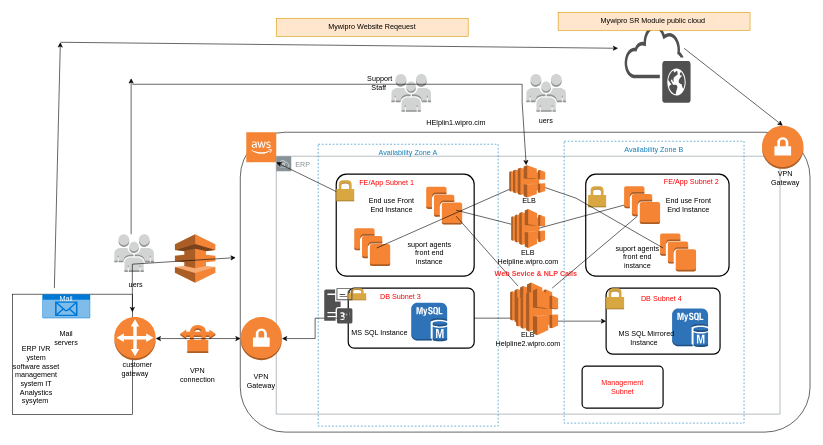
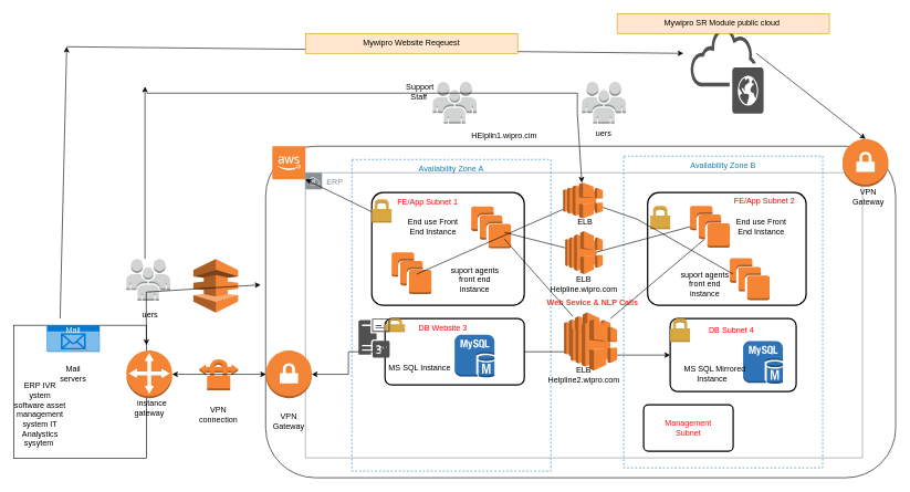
  <mxCell id="0" />
  <mxCell id="1" parent="0" />
  <mxCell id="2" value="" style="whiteSpace=wrap;html=1;aspect=fixed;" vertex="1" parent="1"><mxGeometry x="20" y="490" width="200.5" height="200.5" as="geometry" /></mxCell>
  <mxCell id="3" value="" style="rounded=1;whiteSpace=wrap;html=1;" vertex="1" parent="1"><mxGeometry x="400" y="220" width="950" height="500" as="geometry" /></mxCell>
  <mxCell id="4" value="" style="outlineConnect=0;dashed=0;verticalLabelPosition=bottom;verticalAlign=top;align=center;html=1;shape=mxgraph.aws3.cloud_2;fillColor=#F58534;gradientColor=none;" vertex="1" parent="1"><mxGeometry x="410" y="220" width="50" height="50" as="geometry" /></mxCell>
  <mxCell id="5" value="ERP" style="sketch=0;outlineConnect=0;gradientColor=none;html=1;whiteSpace=wrap;fontSize=12;fontStyle=0;shape=mxgraph.aws4.group;grIcon=mxgraph.aws4.group_vpc;strokeColor=#879196;fillColor=none;verticalAlign=top;align=left;spacingLeft=30;fontColor=#879196;dashed=0;" vertex="1" parent="1"><mxGeometry x="460" y="260" width="840" height="430" as="geometry" /></mxCell>
  <mxCell id="6" value="" style="outlineConnect=0;dashed=0;verticalLabelPosition=bottom;verticalAlign=top;align=center;html=1;shape=mxgraph.aws3.vpn_gateway;fillColor=#F58536;gradientColor=none;" vertex="1" parent="1"><mxGeometry x="400.5" y="528" width="69" height="72" as="geometry" /></mxCell>
  <mxCell id="7" value="" style="outlineConnect=0;dashed=0;verticalLabelPosition=bottom;verticalAlign=top;align=center;html=1;shape=mxgraph.aws3.vpn_connection;fillColor=#F58534;gradientColor=none;" vertex="1" parent="1"><mxGeometry x="300" y="540" width="58.5" height="48" as="geometry" /></mxCell>
  <mxCell id="8" value="" style="outlineConnect=0;dashed=0;verticalLabelPosition=bottom;verticalAlign=top;align=center;html=1;shape=mxgraph.aws3.customer_gateway;fillColor=#F58534;gradientColor=none;" vertex="1" parent="1"><mxGeometry x="190" y="528" width="69" height="72" as="geometry" /></mxCell>
- <mxCell id="9" value="customer gateway&lt;span style=&quot;white-space: pre;&quot;&gt;&#09;&lt;/span&gt;" style="text;html=1;align=center;verticalAlign=middle;whiteSpace=wrap;rounded=0;" vertex="1" parent="1"><mxGeometry x="199" y="600" width="60" height="30" as="geometry" /></mxCell>
+ <mxCell id="9" value="instance gateway&lt;span style=&quot;white-space: pre;&quot;&gt;&#09;&lt;/span&gt;" style="text;html=1;align=center;verticalAlign=middle;whiteSpace=wrap;rounded=0;" vertex="1" parent="1"><mxGeometry x="199" y="600" width="60" height="30" as="geometry" /></mxCell>
  <mxCell id="10" value="VPN connection" style="text;html=1;align=center;verticalAlign=middle;whiteSpace=wrap;rounded=0;" vertex="1" parent="1"><mxGeometry x="299.25" y="610" width="60" height="30" as="geometry" /></mxCell>
  <mxCell id="11" value="VPN Gateway" style="text;html=1;align=center;verticalAlign=middle;whiteSpace=wrap;rounded=0;" vertex="1" parent="1"><mxGeometry x="405" y="620" width="60" height="30" as="geometry" /></mxCell>
  <mxCell id="12" value="" style="endArrow=classic;startArrow=classic;html=1;rounded=0;" edge="1" parent="1" source="8" target="6"><mxGeometry width="50" height="50" relative="1" as="geometry"><mxPoint x="283.5" y="600" as="sourcePoint" /><mxPoint x="333.5" y="550" as="targetPoint" /></mxGeometry></mxCell>
  <mxCell id="13" value="Availability Zone A" style="fillColor=none;strokeColor=#147EBA;dashed=1;verticalAlign=top;fontStyle=0;fontColor=#147EBA;whiteSpace=wrap;html=1;" vertex="1" parent="1"><mxGeometry x="530" y="240" width="300" height="470" as="geometry" /></mxCell>
  <mxCell id="14" value="Availability Zone B" style="fillColor=none;strokeColor=#147EBA;dashed=1;verticalAlign=top;fontStyle=0;fontColor=#147EBA;whiteSpace=wrap;html=1;" vertex="1" parent="1"><mxGeometry x="940" y="235" width="300" height="470" as="geometry" /></mxCell>
  <mxCell id="15" value="" style="rounded=1;arcSize=10;dashed=0;fillColor=none;gradientColor=none;strokeWidth=2;" vertex="1" parent="1"><mxGeometry x="560" y="290" width="230" height="170" as="geometry" /></mxCell>
  <mxCell id="16" value="" style="dashed=0;html=1;shape=mxgraph.aws3.permissions;fillColor=#D9A741;gradientColor=none;dashed=0;" vertex="1" parent="1"><mxGeometry x="560" y="300" width="30" height="35" as="geometry" /></mxCell>
  <mxCell id="17" value="" style="rounded=1;arcSize=10;dashed=0;fillColor=none;gradientColor=none;strokeWidth=2;" vertex="1" parent="1"><mxGeometry x="976" y="290" width="239" height="170" as="geometry" /></mxCell>
  <mxCell id="18" value="" style="edgeStyle=orthogonalEdgeStyle;rounded=0;orthogonalLoop=1;jettySize=auto;html=1;" edge="1" parent="1" source="20" target="6"><mxGeometry relative="1" as="geometry" /></mxCell>
  <mxCell id="19" style="edgeStyle=orthogonalEdgeStyle;rounded=0;orthogonalLoop=1;jettySize=auto;html=1;exitX=1;exitY=0.5;exitDx=0;exitDy=0;entryX=0;entryY=0.5;entryDx=0;entryDy=0;" edge="1" parent="1" source="20" target="21"><mxGeometry relative="1" as="geometry" /></mxCell>
  <mxCell id="20" value="" style="rounded=1;arcSize=10;dashed=0;fillColor=none;gradientColor=none;strokeWidth=2;" vertex="1" parent="1"><mxGeometry x="580" y="480" width="210" height="100" as="geometry" /></mxCell>
  <mxCell id="21" value="" style="rounded=1;arcSize=10;dashed=0;fillColor=none;gradientColor=none;strokeWidth=2;" vertex="1" parent="1"><mxGeometry x="1010" y="480" width="190" height="110" as="geometry" /></mxCell>
  <mxCell id="22" value="" style="dashed=0;html=1;shape=mxgraph.aws3.permissions;fillColor=#D9A741;gradientColor=none;dashed=0;" vertex="1" parent="1"><mxGeometry x="580" y="480" width="30" height="20" as="geometry" /></mxCell>
  <mxCell id="23" value="" style="dashed=0;html=1;shape=mxgraph.aws3.permissions;fillColor=#D9A741;gradientColor=none;dashed=0;" vertex="1" parent="1"><mxGeometry x="980" y="310" width="30" height="35" as="geometry" /></mxCell>
  <mxCell id="24" value="" style="dashed=0;html=1;shape=mxgraph.aws3.permissions;fillColor=#D9A741;gradientColor=none;dashed=0;" vertex="1" parent="1"><mxGeometry x="1010" y="480" width="30" height="35" as="geometry" /></mxCell>
  <mxCell id="25" value="" style="rounded=1;arcSize=10;dashed=0;fillColor=none;gradientColor=none;strokeWidth=2;" vertex="1" parent="1"><mxGeometry x="970" y="610" width="135" height="70" as="geometry" /></mxCell>
  <mxCell id="26" value="" style="outlineConnect=0;dashed=0;verticalLabelPosition=bottom;verticalAlign=top;align=center;html=1;shape=mxgraph.aws3.instances;fillColor=#F58534;gradientColor=none;" vertex="1" parent="1"><mxGeometry x="590" y="380" width="60" height="63" as="geometry" /></mxCell>
  <mxCell id="27" value="" style="outlineConnect=0;dashed=0;verticalLabelPosition=bottom;verticalAlign=top;align=center;html=1;shape=mxgraph.aws3.instances;fillColor=#F58534;gradientColor=none;" vertex="1" parent="1"><mxGeometry x="1100" y="389" width="60" height="63" as="geometry" /></mxCell>
  <mxCell id="28" value="" style="outlineConnect=0;dashed=0;verticalLabelPosition=bottom;verticalAlign=top;align=center;html=1;shape=mxgraph.aws3.instances;fillColor=#F58534;gradientColor=none;" vertex="1" parent="1"><mxGeometry x="710" y="311" width="60" height="63" as="geometry" /></mxCell>
  <mxCell id="29" value="" style="outlineConnect=0;dashed=0;verticalLabelPosition=bottom;verticalAlign=top;align=center;html=1;shape=mxgraph.aws3.instances;fillColor=#F58534;gradientColor=none;" vertex="1" parent="1"><mxGeometry x="1040" y="310" width="60" height="63" as="geometry" /></mxCell>
  <mxCell id="30" value="" style="outlineConnect=0;dashed=0;verticalLabelPosition=bottom;verticalAlign=top;align=center;html=1;shape=mxgraph.aws3.elastic_load_balancing;fillColor=#F58534;gradientColor=none;" vertex="1" parent="1"><mxGeometry x="848.5" y="275" width="60" height="54" as="geometry" /></mxCell>
  <mxCell id="31" value="" style="outlineConnect=0;dashed=0;verticalLabelPosition=bottom;verticalAlign=top;align=center;html=1;shape=mxgraph.aws3.elastic_load_balancing;fillColor=#F58534;gradientColor=none;" vertex="1" parent="1"><mxGeometry x="851.75" y="348" width="56.5" height="65" as="geometry" /></mxCell>
  <mxCell id="32" value="" style="outlineConnect=0;dashed=0;verticalLabelPosition=bottom;verticalAlign=top;align=center;html=1;shape=mxgraph.aws3.elastic_load_balancing;fillColor=#F58534;gradientColor=none;" vertex="1" parent="1"><mxGeometry x="850" y="470.5" width="70" height="78" as="geometry" /></mxCell>
  <mxCell id="33" value="" style="outlineConnect=0;dashed=0;verticalLabelPosition=bottom;verticalAlign=top;align=center;html=1;shape=mxgraph.aws3.mysql_db_instance;fillColor=#2E73B8;gradientColor=none;" vertex="1" parent="1"><mxGeometry x="685" y="504.5" width="60" height="64.5" as="geometry" /></mxCell>
  <mxCell id="34" value="" style="outlineConnect=0;dashed=0;verticalLabelPosition=bottom;verticalAlign=top;align=center;html=1;shape=mxgraph.aws3.mysql_db_instance;fillColor=#2E73B8;gradientColor=none;" vertex="1" parent="1"><mxGeometry x="1120" y="514" width="60" height="64.5" as="geometry" /></mxCell>
  <mxCell id="35" value="" style="outlineConnect=0;dashed=0;verticalLabelPosition=bottom;verticalAlign=top;align=center;html=1;shape=mxgraph.aws3.direct_connect;fillColor=#F58536;gradientColor=none;" vertex="1" parent="1"><mxGeometry x="291" y="390" width="67.5" height="81" as="geometry" /></mxCell>
  <mxCell id="36" value="" style="outlineConnect=0;dashed=0;verticalLabelPosition=bottom;verticalAlign=top;align=center;html=1;shape=mxgraph.aws3.users;fillColor=#D2D3D3;gradientColor=none;" vertex="1" parent="1"><mxGeometry x="652" y="123" width="66" height="63" as="geometry" /></mxCell>
  <mxCell id="37" value="" style="outlineConnect=0;dashed=0;verticalLabelPosition=bottom;verticalAlign=top;align=center;html=1;shape=mxgraph.aws3.users;fillColor=#D2D3D3;gradientColor=none;" vertex="1" parent="1"><mxGeometry x="877" y="123" width="66" height="63" as="geometry" /></mxCell>
  <mxCell id="38" value="" style="sketch=0;pointerEvents=1;shadow=0;dashed=0;html=1;strokeColor=none;fillColor=#505050;labelPosition=center;verticalLabelPosition=bottom;outlineConnect=0;verticalAlign=top;align=center;shape=mxgraph.office.clouds.public_cloud;" vertex="1" parent="1"><mxGeometry x="1040" y="40" width="111" height="131" as="geometry" /></mxCell>
  <mxCell id="39" value="" style="outlineConnect=0;dashed=0;verticalLabelPosition=bottom;verticalAlign=top;align=center;html=1;shape=mxgraph.aws3.users;fillColor=#D2D3D3;gradientColor=none;" vertex="1" parent="1"><mxGeometry x="190" y="390" width="66" height="63" as="geometry" /></mxCell>
  <mxCell id="40" value="" style="sketch=0;pointerEvents=1;shadow=0;dashed=0;html=1;strokeColor=none;fillColor=#505050;labelPosition=center;verticalLabelPosition=bottom;verticalAlign=top;outlineConnect=0;align=center;shape=mxgraph.office.servers.3rd_party_mail_server;" vertex="1" parent="1"><mxGeometry x="540" y="480" width="47" height="59" as="geometry" /></mxCell>
  <mxCell id="41" value="Mail" style="html=1;whiteSpace=wrap;strokeColor=none;fillColor=#0079D6;labelPosition=center;verticalLabelPosition=middle;verticalAlign=top;align=center;fontSize=12;outlineConnect=0;spacingTop=-6;fontColor=#FFFFFF;sketch=0;shape=mxgraph.sitemap.mail;" vertex="1" parent="1"><mxGeometry x="70" y="490" width="79.75" height="40" as="geometry" /></mxCell>
  <mxCell id="42" value="" style="outlineConnect=0;dashed=0;verticalLabelPosition=bottom;verticalAlign=top;align=center;html=1;shape=mxgraph.aws3.vpn_gateway;fillColor=#F58536;gradientColor=none;" vertex="1" parent="1"><mxGeometry x="1270" y="209" width="69" height="72" as="geometry" /></mxCell>
  <mxCell id="43" value="VPN Gateway" style="text;html=1;align=center;verticalAlign=middle;whiteSpace=wrap;rounded=0;" vertex="1" parent="1"><mxGeometry x="1279" y="281" width="60" height="30" as="geometry" /></mxCell>
  <mxCell id="44" value="suport agents front end instance" style="text;html=1;align=center;verticalAlign=middle;whiteSpace=wrap;rounded=0;" vertex="1" parent="1"><mxGeometry x="1020" y="413" width="85" height="30" as="geometry" /></mxCell>
  <mxCell id="45" value="End use Front End Instance" style="text;html=1;align=center;verticalAlign=middle;whiteSpace=wrap;rounded=0;" vertex="1" parent="1"><mxGeometry x="1105" y="326.5" width="85" height="30" as="geometry" /></mxCell>
  <mxCell id="46" value="&lt;font color=&quot;#ff0000&quot;&gt;FE/App Subnet 2&lt;/font&gt;" style="text;html=1;align=center;verticalAlign=middle;whiteSpace=wrap;rounded=0;" vertex="1" parent="1"><mxGeometry x="1075" y="287" width="155" height="30" as="geometry" /></mxCell>
  <mxCell id="47" value="&lt;font color=&quot;#ff0000&quot;&gt;FE/App Subnet 1&lt;/font&gt;" style="text;html=1;align=center;verticalAlign=middle;whiteSpace=wrap;rounded=0;" vertex="1" parent="1"><mxGeometry x="567" y="290" width="155" height="30" as="geometry" /></mxCell>
  <mxCell id="48" value="&lt;font color=&quot;#ff0000&quot;&gt;DB Subnet 4&lt;/font&gt;" style="text;html=1;align=center;verticalAlign=middle;whiteSpace=wrap;rounded=0;" vertex="1" parent="1"><mxGeometry x="1025" y="482.5" width="155" height="30" as="geometry" /></mxCell>
- <mxCell id="49" value="&lt;font color=&quot;#ff0000&quot;&gt;DB Subnet 3&lt;/font&gt;" style="text;html=1;align=center;verticalAlign=middle;whiteSpace=wrap;rounded=0;" vertex="1" parent="1"><mxGeometry x="590" y="480" width="155" height="30" as="geometry" /></mxCell>
+ <mxCell id="49" value="&lt;font color=&quot;#ff0000&quot;&gt;DB Website 3&lt;/font&gt;" style="text;html=1;align=center;verticalAlign=middle;whiteSpace=wrap;rounded=0;" vertex="1" parent="1"><mxGeometry x="590" y="480" width="155" height="30" as="geometry" /></mxCell>
  <mxCell id="50" value="MS SQL Mirrored Instance&lt;span style=&quot;white-space: pre;&quot;&gt;&#09;&lt;/span&gt;" style="text;html=1;align=center;verticalAlign=middle;whiteSpace=wrap;rounded=0;" vertex="1" parent="1"><mxGeometry x="1025" y="548.5" width="105" height="30" as="geometry" /></mxCell>
  <mxCell id="51" value="MS SQL Instance" style="text;html=1;align=center;verticalAlign=middle;whiteSpace=wrap;rounded=0;" vertex="1" parent="1"><mxGeometry x="580" y="540" width="105" height="30" as="geometry" /></mxCell>
  <mxCell id="52" value="End use Front End Instance" style="text;html=1;align=center;verticalAlign=middle;whiteSpace=wrap;rounded=0;" vertex="1" parent="1"><mxGeometry x="610" y="326.5" width="85" height="30" as="geometry" /></mxCell>
  <mxCell id="53" value="suport agents front end instance" style="text;html=1;align=center;verticalAlign=middle;whiteSpace=wrap;rounded=0;" vertex="1" parent="1"><mxGeometry x="672.5" y="406.5" width="85" height="30" as="geometry" /></mxCell>
  <mxCell id="54" value="&lt;font color=&quot;#ff0d0d&quot;&gt;Management Subnet&lt;/font&gt;" style="text;html=1;align=center;verticalAlign=middle;whiteSpace=wrap;rounded=0;" vertex="1" parent="1"><mxGeometry x="985" y="630" width="105" height="30" as="geometry" /></mxCell>
  <mxCell id="55" value="ELB" style="text;html=1;align=center;verticalAlign=middle;whiteSpace=wrap;rounded=0;" vertex="1" parent="1"><mxGeometry x="851.75" y="320" width="60" height="30" as="geometry" /></mxCell>
  <mxCell id="56" value="ELB Helpline.wipro.com" style="text;html=1;align=center;verticalAlign=middle;whiteSpace=wrap;rounded=0;" vertex="1" parent="1"><mxGeometry x="850" y="413" width="60" height="30" as="geometry" /></mxCell>
  <mxCell id="57" value="ELB Helpline2.wipro.com" style="text;html=1;align=center;verticalAlign=middle;whiteSpace=wrap;rounded=0;" vertex="1" parent="1"><mxGeometry x="850" y="550" width="60" height="30" as="geometry" /></mxCell>
  <mxCell id="58" value="" style="outlineConnect=0;dashed=0;verticalLabelPosition=bottom;verticalAlign=top;align=center;html=1;shape=mxgraph.aws3.elastic_load_balancing;fillColor=#F58534;gradientColor=none;" vertex="1" parent="1"><mxGeometry x="860" y="480.5" width="70" height="78" as="geometry" /></mxCell>
  <mxCell id="59" value="&lt;b&gt;&lt;font color=&quot;#ff3333&quot;&gt;Web Sevice &amp;amp; NLP Calls&amp;nbsp;&lt;/font&gt;&lt;/b&gt;" style="text;html=1;align=center;verticalAlign=middle;whiteSpace=wrap;rounded=0;" vertex="1" parent="1"><mxGeometry x="810" y="440.5" width="170" height="30" as="geometry" /></mxCell>
  <mxCell id="60" value="uers" style="text;html=1;align=center;verticalAlign=middle;whiteSpace=wrap;rounded=0;" vertex="1" parent="1"><mxGeometry x="880" y="186" width="60" height="30" as="geometry" /></mxCell>
  <mxCell id="61" value="uers" style="text;html=1;align=center;verticalAlign=middle;whiteSpace=wrap;rounded=0;" vertex="1" parent="1"><mxGeometry x="196" y="460" width="60" height="30" as="geometry" /></mxCell>
  <mxCell id="62" value="Support Staff&amp;nbsp;" style="text;html=1;align=center;verticalAlign=middle;whiteSpace=wrap;rounded=0;" vertex="1" parent="1"><mxGeometry x="602.5" y="123" width="60" height="30" as="geometry" /></mxCell>
  <mxCell id="63" value="HElplin1.wipro.cim" style="text;html=1;align=center;verticalAlign=middle;whiteSpace=wrap;rounded=0;" vertex="1" parent="1"><mxGeometry x="730" y="190" width="60" height="30" as="geometry" /></mxCell>
  <mxCell id="64" value="Mail servers" style="text;html=1;align=center;verticalAlign=middle;whiteSpace=wrap;rounded=0;" vertex="1" parent="1"><mxGeometry x="79.87" y="548.5" width="60" height="30" as="geometry" /></mxCell>
  <mxCell id="65" value="ERP IVR ystem software asset management system IT Analystics sysytem&amp;nbsp;" style="text;html=1;align=center;verticalAlign=middle;whiteSpace=wrap;rounded=0;" vertex="1" parent="1"><mxGeometry x="20" y="600" width="80" height="50" as="geometry" /></mxCell>
  <mxCell id="66" value="" style="endArrow=classic;startArrow=classic;html=1;rounded=0;exitX=0.998;exitY=0.15;exitDx=0;exitDy=0;exitPerimeter=0;entryX=-0.008;entryY=0.418;entryDx=0;entryDy=0;entryPerimeter=0;" edge="1" parent="1" source="2" target="3"><mxGeometry width="50" height="50" relative="1" as="geometry"><mxPoint x="380" y="380" as="sourcePoint" /><mxPoint x="390" y="410" as="targetPoint" /><Array as="points"><mxPoint x="220" y="440" /></Array></mxGeometry></mxCell>
  <mxCell id="67" value="" style="endArrow=none;html=1;rounded=0;" edge="1" parent="1" target="30"><mxGeometry width="50" height="50" relative="1" as="geometry"><mxPoint x="627.5" y="413" as="sourcePoint" /><mxPoint x="677.5" y="363" as="targetPoint" /></mxGeometry></mxCell>
  <mxCell id="68" value="" style="endArrow=none;html=1;rounded=0;exitX=1;exitY=0;exitDx=0;exitDy=0;" edge="1" parent="1" source="44" target="30"><mxGeometry width="50" height="50" relative="1" as="geometry"><mxPoint x="890" y="424.5" as="sourcePoint" /><mxPoint x="1111.5" y="326.5" as="targetPoint" /><Array as="points"><mxPoint x="960" y="330" /></Array></mxGeometry></mxCell>
  <mxCell id="69" value="" style="endArrow=none;html=1;rounded=0;entryX=0.313;entryY=1.203;entryDx=0;entryDy=0;entryPerimeter=0;" edge="1" parent="1" target="59"><mxGeometry width="50" height="50" relative="1" as="geometry"><mxPoint x="760" y="360" as="sourcePoint" /><mxPoint x="931.5" y="315" as="targetPoint" /></mxGeometry></mxCell>
  <mxCell id="70" value="" style="endArrow=none;html=1;rounded=0;entryX=0;entryY=0.5;entryDx=0;entryDy=0;entryPerimeter=0;" edge="1" parent="1" target="29"><mxGeometry width="50" height="50" relative="1" as="geometry"><mxPoint x="898" y="380" as="sourcePoint" /><mxPoint x="990" y="396" as="targetPoint" /></mxGeometry></mxCell>
  <mxCell id="71" value="" style="endArrow=classic;html=1;rounded=0;" edge="1" parent="1" source="15" target="5"><mxGeometry width="50" height="50" relative="1" as="geometry"><mxPoint x="870" y="410" as="sourcePoint" /><mxPoint x="920" y="360" as="targetPoint" /></mxGeometry></mxCell>
  <mxCell id="72" value="" style="endArrow=none;html=1;rounded=0;" edge="1" parent="1" target="31"><mxGeometry width="50" height="50" relative="1" as="geometry"><mxPoint x="760" y="350" as="sourcePoint" /><mxPoint x="877" y="329" as="targetPoint" /></mxGeometry></mxCell>
  <mxCell id="73" value="" style="endArrow=none;html=1;rounded=0;exitX=0.5;exitY=1;exitDx=0;exitDy=0;exitPerimeter=0;" edge="1" parent="1" target="32"><mxGeometry width="50" height="50" relative="1" as="geometry"><mxPoint x="1061.75" y="360.32" as="sourcePoint" /><mxPoint x="911.75" y="470.996" as="targetPoint" /></mxGeometry></mxCell>
  <mxCell id="74" value="" style="endArrow=classic;html=1;rounded=0;" edge="1" parent="1"><mxGeometry width="50" height="50" relative="1" as="geometry"><mxPoint x="90" y="480" as="sourcePoint" /><mxPoint x="100" y="70" as="targetPoint" /></mxGeometry></mxCell>
  <mxCell id="75" value="" style="endArrow=classic;html=1;rounded=0;" edge="1" parent="1"><mxGeometry width="50" height="50" relative="1" as="geometry"><mxPoint x="100" y="70" as="sourcePoint" /><mxPoint x="1030" y="80" as="targetPoint" /></mxGeometry></mxCell>
  <mxCell id="76" value="" style="endArrow=classic;html=1;rounded=0;entryX=0.5;entryY=0;entryDx=0;entryDy=0;entryPerimeter=0;" edge="1" parent="1" target="42"><mxGeometry width="50" height="50" relative="1" as="geometry"><mxPoint x="1140" y="80" as="sourcePoint" /><mxPoint x="1360" y="80" as="targetPoint" /></mxGeometry></mxCell>
- <mxCell id="77" value="Mywipro Website Reqeuest" style="text;html=1;align=center;verticalAlign=middle;whiteSpace=wrap;rounded=0;fillColor=#ffe6cc;strokeColor=#d79b00;" vertex="1" parent="1"><mxGeometry x="460" y="30" width="320" height="30" as="geometry" /></mxCell>
+ <mxCell id="77" value="Mywipro Website Reqeuest" style="text;html=1;align=center;verticalAlign=middle;whiteSpace=wrap;rounded=0;fillColor=#ffe6cc;strokeColor=#d79b00;" vertex="1" parent="1"><mxGeometry x="460" y="50" width="320" height="30" as="geometry" /></mxCell>
  <mxCell id="78" value="Mywipro SR Module public cloud&amp;nbsp;" style="text;html=1;align=center;verticalAlign=middle;whiteSpace=wrap;rounded=0;fillColor=#ffe6cc;strokeColor=#d79b00;" vertex="1" parent="1"><mxGeometry x="930" y="20" width="320" height="30" as="geometry" /></mxCell>
  <mxCell id="79" value="" style="endArrow=classic;html=1;rounded=0;" edge="1" parent="1"><mxGeometry width="50" height="50" relative="1" as="geometry"><mxPoint x="218" y="390" as="sourcePoint" /><mxPoint x="218" y="130" as="targetPoint" /></mxGeometry></mxCell>
  <mxCell id="80" value="" style="endArrow=none;html=1;rounded=0;" edge="1" parent="1"><mxGeometry width="50" height="50" relative="1" as="geometry"><mxPoint x="220" y="140" as="sourcePoint" /><mxPoint x="870" y="140" as="targetPoint" /></mxGeometry></mxCell>
  <mxCell id="81" value="" style="endArrow=classic;html=1;rounded=0;" edge="1" parent="1" target="30"><mxGeometry width="50" height="50" relative="1" as="geometry"><mxPoint x="870" y="140" as="sourcePoint" /><mxPoint x="860" y="176" as="targetPoint" /><Array as="points"><mxPoint x="870" y="170" /></Array></mxGeometry></mxCell>
